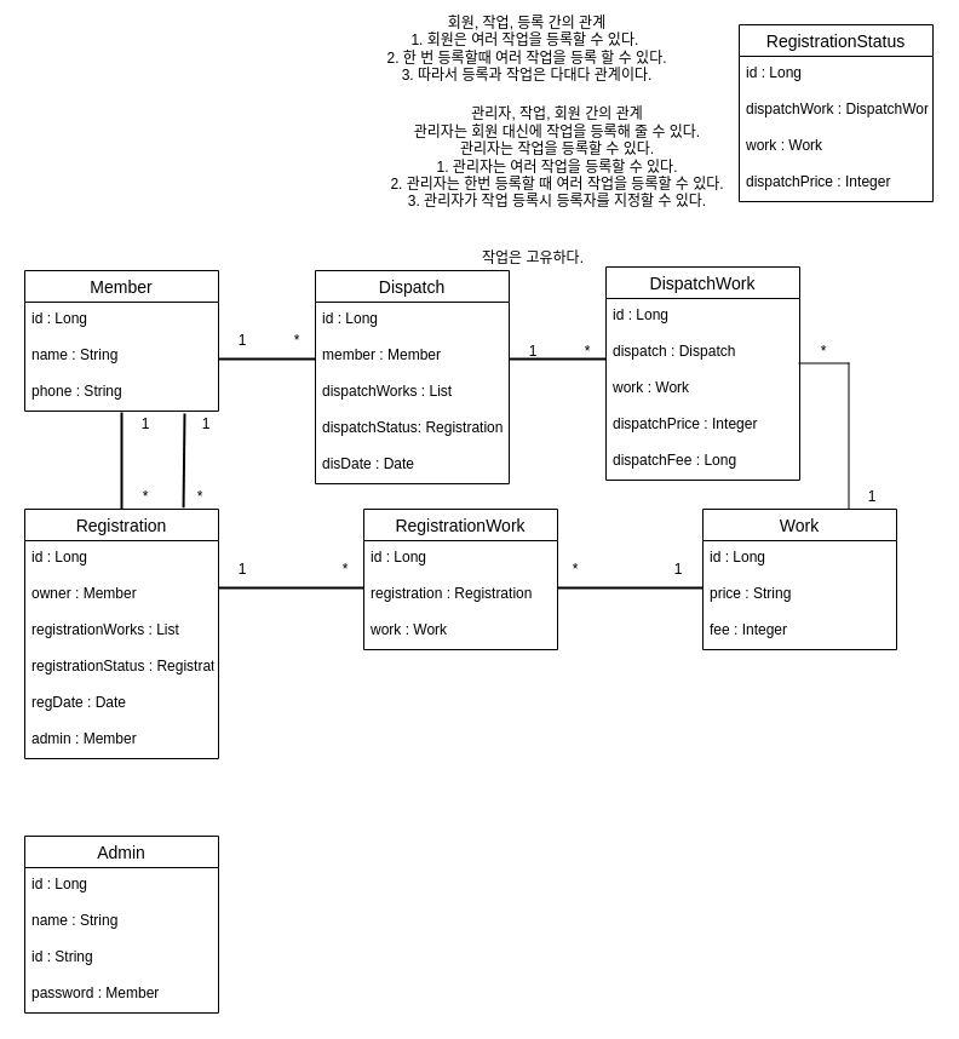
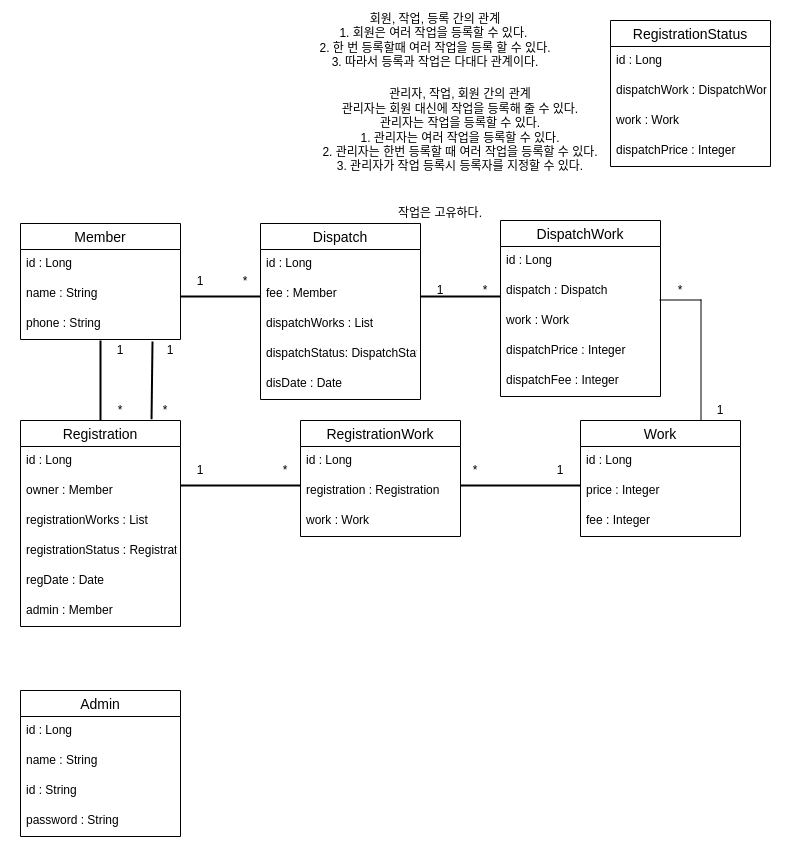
  <mxCell id="0" />
  <mxCell id="1" parent="0" />
  <mxCell id="2" value="Member" style="swimlane;fontStyle=0;childLayout=stackLayout;horizontal=1;startSize=26;horizontalStack=0;resizeParent=1;resizeParentMax=0;resizeLast=0;collapsible=1;marginBottom=0;align=center;fontSize=14;" vertex="1" parent="1"><mxGeometry x="20" y="223" width="160" height="116" as="geometry" /></mxCell>
  <mxCell id="3" value="id : Long" style="text;strokeColor=none;fillColor=none;spacingLeft=4;spacingRight=4;overflow=hidden;rotatable=0;points=[[0,0.5],[1,0.5]];portConstraint=eastwest;fontSize=12;" vertex="1" parent="2"><mxGeometry y="26" width="160" height="30" as="geometry" /></mxCell>
  <mxCell id="4" value="name : String" style="text;strokeColor=none;fillColor=none;spacingLeft=4;spacingRight=4;overflow=hidden;rotatable=0;points=[[0,0.5],[1,0.5]];portConstraint=eastwest;fontSize=12;" vertex="1" parent="2"><mxGeometry y="56" width="160" height="30" as="geometry" /></mxCell>
  <mxCell id="5" value="phone : String" style="text;strokeColor=none;fillColor=none;spacingLeft=4;spacingRight=4;overflow=hidden;rotatable=0;points=[[0,0.5],[1,0.5]];portConstraint=eastwest;fontSize=12;" vertex="1" parent="2"><mxGeometry y="86" width="160" height="30" as="geometry" /></mxCell>
  <mxCell id="6" value="" style="line;strokeWidth=2;direction=south;html=1;" vertex="1" parent="1"><mxGeometry x="95" y="340" width="10" height="80" as="geometry" /></mxCell>
  <mxCell id="7" value="1" style="text;html=1;strokeColor=none;fillColor=none;align=center;verticalAlign=middle;whiteSpace=wrap;rounded=0;" vertex="1" parent="1"><mxGeometry x="100" y="340" width="40" height="20" as="geometry" /></mxCell>
  <mxCell id="8" value="*" style="text;html=1;strokeColor=none;fillColor=none;align=center;verticalAlign=middle;whiteSpace=wrap;rounded=0;" vertex="1" parent="1"><mxGeometry x="105" y="400" width="30" height="20" as="geometry" /></mxCell>
  <mxCell id="9" value="Registration" style="swimlane;fontStyle=0;childLayout=stackLayout;horizontal=1;startSize=26;horizontalStack=0;resizeParent=1;resizeParentMax=0;resizeLast=0;collapsible=1;marginBottom=0;align=center;fontSize=14;" vertex="1" parent="1"><mxGeometry x="20" y="420" width="160" height="206" as="geometry" /></mxCell>
  <mxCell id="10" value="id : Long" style="text;strokeColor=none;fillColor=none;spacingLeft=4;spacingRight=4;overflow=hidden;rotatable=0;points=[[0,0.5],[1,0.5]];portConstraint=eastwest;fontSize=12;" vertex="1" parent="9"><mxGeometry y="26" width="160" height="30" as="geometry" /></mxCell>
  <mxCell id="11" value="owner : Member" style="text;strokeColor=none;fillColor=none;spacingLeft=4;spacingRight=4;overflow=hidden;rotatable=0;points=[[0,0.5],[1,0.5]];portConstraint=eastwest;fontSize=12;" vertex="1" parent="9"><mxGeometry y="56" width="160" height="30" as="geometry" /></mxCell>
  <mxCell id="12" value="registrationWorks : List" style="text;strokeColor=none;fillColor=none;spacingLeft=4;spacingRight=4;overflow=hidden;rotatable=0;points=[[0,0.5],[1,0.5]];portConstraint=eastwest;fontSize=12;" vertex="1" parent="9"><mxGeometry y="86" width="160" height="30" as="geometry" /></mxCell>
  <mxCell id="13" value="registrationStatus : RegistrationStatus" style="text;strokeColor=none;fillColor=none;spacingLeft=4;spacingRight=4;overflow=hidden;rotatable=0;points=[[0,0.5],[1,0.5]];portConstraint=eastwest;fontSize=12;" vertex="1" parent="9"><mxGeometry y="116" width="160" height="30" as="geometry" /></mxCell>
  <mxCell id="14" value="regDate : Date" style="text;strokeColor=none;fillColor=none;spacingLeft=4;spacingRight=4;overflow=hidden;rotatable=0;points=[[0,0.5],[1,0.5]];portConstraint=eastwest;fontSize=12;" vertex="1" parent="9"><mxGeometry y="146" width="160" height="30" as="geometry" /></mxCell>
  <mxCell id="15" value="admin : Member" style="text;strokeColor=none;fillColor=none;spacingLeft=4;spacingRight=4;overflow=hidden;rotatable=0;points=[[0,0.5],[1,0.5]];portConstraint=eastwest;fontSize=12;" vertex="1" parent="9"><mxGeometry y="176" width="160" height="30" as="geometry" /></mxCell>
  <mxCell id="16" value="" style="line;strokeWidth=2;html=1;" vertex="1" parent="1"><mxGeometry x="180" y="480" width="120" height="10" as="geometry" /></mxCell>
  <mxCell id="17" value="회원, 작업, 등록 간의 관계&lt;br&gt;1. 회원은 여러 작업을 등록할 수 있다.&amp;nbsp;&lt;br&gt;2. 한 번 등록할때 여러 작업을 등록 할 수 있다.&lt;br&gt;3. 따라서 등록과 작업은 다대다 관계이다." style="text;html=1;strokeColor=none;fillColor=none;align=center;verticalAlign=middle;whiteSpace=wrap;rounded=0;" vertex="1" parent="1"><mxGeometry x="220" y="30" width="430" height="20" as="geometry" /></mxCell>
  <mxCell id="18" value="관리자, 작업, 회원 간의 관계&lt;br&gt;관리자는 회원 대신에 작업을 등록해 줄 수 있다.&lt;br&gt;관리자는 작업을 등록할 수 있다.&lt;br&gt;1. 관리자는 여러 작업을 등록할 수 있다.&lt;br&gt;2. 관리자는 한번 등록할 때 여러 작업을 등록할 수 있다.&lt;br&gt;3. 관리자가 작업 등록시 등록자를 지정할 수 있다." style="text;html=1;strokeColor=none;fillColor=none;align=center;verticalAlign=middle;whiteSpace=wrap;rounded=0;" vertex="1" parent="1"><mxGeometry x="320" y="100" width="280" height="60" as="geometry" /></mxCell>
  <mxCell id="19" value="RegistrationWork" style="swimlane;fontStyle=0;childLayout=stackLayout;horizontal=1;startSize=26;horizontalStack=0;resizeParent=1;resizeParentMax=0;resizeLast=0;collapsible=1;marginBottom=0;align=center;fontSize=14;" vertex="1" parent="1"><mxGeometry x="300" y="420" width="160" height="116" as="geometry" /></mxCell>
  <mxCell id="20" value="id : Long" style="text;strokeColor=none;fillColor=none;spacingLeft=4;spacingRight=4;overflow=hidden;rotatable=0;points=[[0,0.5],[1,0.5]];portConstraint=eastwest;fontSize=12;" vertex="1" parent="19"><mxGeometry y="26" width="160" height="30" as="geometry" /></mxCell>
  <mxCell id="21" value="registration : Registration" style="text;strokeColor=none;fillColor=none;spacingLeft=4;spacingRight=4;overflow=hidden;rotatable=0;points=[[0,0.5],[1,0.5]];portConstraint=eastwest;fontSize=12;" vertex="1" parent="19"><mxGeometry y="56" width="160" height="30" as="geometry" /></mxCell>
  <mxCell id="22" value="work : Work" style="text;strokeColor=none;fillColor=none;spacingLeft=4;spacingRight=4;overflow=hidden;rotatable=0;points=[[0,0.5],[1,0.5]];portConstraint=eastwest;fontSize=12;" vertex="1" parent="19"><mxGeometry y="86" width="160" height="30" as="geometry" /></mxCell>
  <mxCell id="23" value="작업은 고유하다." style="text;html=1;strokeColor=none;fillColor=none;align=center;verticalAlign=middle;whiteSpace=wrap;rounded=0;" vertex="1" parent="1"><mxGeometry x="340" y="203" width="200" height="20" as="geometry" /></mxCell>
  <mxCell id="24" value="1" style="text;html=1;strokeColor=none;fillColor=none;align=center;verticalAlign=middle;whiteSpace=wrap;rounded=0;" vertex="1" parent="1"><mxGeometry x="180" y="460" width="40" height="20" as="geometry" /></mxCell>
  <mxCell id="25" value="*" style="text;html=1;strokeColor=none;fillColor=none;align=center;verticalAlign=middle;whiteSpace=wrap;rounded=0;" vertex="1" parent="1"><mxGeometry x="270" y="460" width="30" height="20" as="geometry" /></mxCell>
  <mxCell id="26" value="Work" style="swimlane;fontStyle=0;childLayout=stackLayout;horizontal=1;startSize=26;horizontalStack=0;resizeParent=1;resizeParentMax=0;resizeLast=0;collapsible=1;marginBottom=0;align=center;fontSize=14;" vertex="1" parent="1"><mxGeometry x="580" y="420" width="160" height="116" as="geometry" /></mxCell>
  <mxCell id="27" value="id : Long" style="text;strokeColor=none;fillColor=none;spacingLeft=4;spacingRight=4;overflow=hidden;rotatable=0;points=[[0,0.5],[1,0.5]];portConstraint=eastwest;fontSize=12;" vertex="1" parent="26"><mxGeometry y="26" width="160" height="30" as="geometry" /></mxCell>
- <mxCell id="28" value="price : String" style="text;strokeColor=none;fillColor=none;spacingLeft=4;spacingRight=4;overflow=hidden;rotatable=0;points=[[0,0.5],[1,0.5]];portConstraint=eastwest;fontSize=12;" vertex="1" parent="26"><mxGeometry y="56" width="160" height="30" as="geometry" /></mxCell>
+ <mxCell id="28" value="price : Integer" style="text;strokeColor=none;fillColor=none;spacingLeft=4;spacingRight=4;overflow=hidden;rotatable=0;points=[[0,0.5],[1,0.5]];portConstraint=eastwest;fontSize=12;" vertex="1" parent="26"><mxGeometry y="56" width="160" height="30" as="geometry" /></mxCell>
  <mxCell id="29" value="fee : Integer" style="text;strokeColor=none;fillColor=none;spacingLeft=4;spacingRight=4;overflow=hidden;rotatable=0;points=[[0,0.5],[1,0.5]];portConstraint=eastwest;fontSize=12;" vertex="1" parent="26"><mxGeometry y="86" width="160" height="30" as="geometry" /></mxCell>
  <mxCell id="30" value="" style="line;strokeWidth=2;html=1;" vertex="1" parent="1"><mxGeometry x="460" y="480" width="120" height="10" as="geometry" /></mxCell>
  <mxCell id="31" value="*" style="text;html=1;strokeColor=none;fillColor=none;align=center;verticalAlign=middle;whiteSpace=wrap;rounded=0;" vertex="1" parent="1"><mxGeometry x="460" y="460" width="30" height="20" as="geometry" /></mxCell>
  <mxCell id="32" value="1" style="text;html=1;strokeColor=none;fillColor=none;align=center;verticalAlign=middle;whiteSpace=wrap;rounded=0;" vertex="1" parent="1"><mxGeometry x="540" y="460" width="40" height="20" as="geometry" /></mxCell>
  <mxCell id="33" value="" style="endArrow=none;dashed=0;html=1;dashPattern=1 3;strokeWidth=2;entryX=0.825;entryY=1.067;entryDx=0;entryDy=0;entryPerimeter=0;exitX=0.819;exitY=-0.006;exitDx=0;exitDy=0;exitPerimeter=0;" edge="1" parent="1" source="9" target="5"><mxGeometry width="50" height="50" relative="1" as="geometry"><mxPoint x="480" y="580" as="sourcePoint" /><mxPoint x="530" y="530" as="targetPoint" /></mxGeometry></mxCell>
  <mxCell id="34" value="1" style="text;html=1;strokeColor=none;fillColor=none;align=center;verticalAlign=middle;whiteSpace=wrap;rounded=0;" vertex="1" parent="1"><mxGeometry x="150" y="340" width="40" height="20" as="geometry" /></mxCell>
  <mxCell id="35" value="*" style="text;html=1;strokeColor=none;fillColor=none;align=center;verticalAlign=middle;whiteSpace=wrap;rounded=0;" vertex="1" parent="1"><mxGeometry x="150" y="400" width="30" height="20" as="geometry" /></mxCell>
  <mxCell id="36" value="Admin" style="swimlane;fontStyle=0;childLayout=stackLayout;horizontal=1;startSize=26;horizontalStack=0;resizeParent=1;resizeParentMax=0;resizeLast=0;collapsible=1;marginBottom=0;align=center;fontSize=14;" vertex="1" parent="1"><mxGeometry x="20" y="690" width="160" height="146" as="geometry" /></mxCell>
  <mxCell id="37" value="id : Long" style="text;strokeColor=none;fillColor=none;spacingLeft=4;spacingRight=4;overflow=hidden;rotatable=0;points=[[0,0.5],[1,0.5]];portConstraint=eastwest;fontSize=12;" vertex="1" parent="36"><mxGeometry y="26" width="160" height="30" as="geometry" /></mxCell>
  <mxCell id="38" value="name : String" style="text;strokeColor=none;fillColor=none;spacingLeft=4;spacingRight=4;overflow=hidden;rotatable=0;points=[[0,0.5],[1,0.5]];portConstraint=eastwest;fontSize=12;" vertex="1" parent="36"><mxGeometry y="56" width="160" height="30" as="geometry" /></mxCell>
  <mxCell id="39" value="id : String" style="text;strokeColor=none;fillColor=none;spacingLeft=4;spacingRight=4;overflow=hidden;rotatable=0;points=[[0,0.5],[1,0.5]];portConstraint=eastwest;fontSize=12;" vertex="1" parent="36"><mxGeometry y="86" width="160" height="30" as="geometry" /></mxCell>
- <mxCell id="40" value="password : Member" style="text;strokeColor=none;fillColor=none;spacingLeft=4;spacingRight=4;overflow=hidden;rotatable=0;points=[[0,0.5],[1,0.5]];portConstraint=eastwest;fontSize=12;" vertex="1" parent="36"><mxGeometry y="116" width="160" height="30" as="geometry" /></mxCell>
+ <mxCell id="40" value="password : String" style="text;strokeColor=none;fillColor=none;spacingLeft=4;spacingRight=4;overflow=hidden;rotatable=0;points=[[0,0.5],[1,0.5]];portConstraint=eastwest;fontSize=12;" vertex="1" parent="36"><mxGeometry y="116" width="160" height="30" as="geometry" /></mxCell>
  <mxCell id="41" value="Dispatch" style="swimlane;fontStyle=0;childLayout=stackLayout;horizontal=1;startSize=26;horizontalStack=0;resizeParent=1;resizeParentMax=0;resizeLast=0;collapsible=1;marginBottom=0;align=center;fontSize=14;" vertex="1" parent="1"><mxGeometry x="260" y="223" width="160" height="176" as="geometry" /></mxCell>
  <mxCell id="42" value="id : Long" style="text;strokeColor=none;fillColor=none;spacingLeft=4;spacingRight=4;overflow=hidden;rotatable=0;points=[[0,0.5],[1,0.5]];portConstraint=eastwest;fontSize=12;" vertex="1" parent="41"><mxGeometry y="26" width="160" height="30" as="geometry" /></mxCell>
- <mxCell id="43" value="member : Member" style="text;strokeColor=none;fillColor=none;spacingLeft=4;spacingRight=4;overflow=hidden;rotatable=0;points=[[0,0.5],[1,0.5]];portConstraint=eastwest;fontSize=12;" vertex="1" parent="41"><mxGeometry y="56" width="160" height="30" as="geometry" /></mxCell>
+ <mxCell id="43" value="fee : Member" style="text;strokeColor=none;fillColor=none;spacingLeft=4;spacingRight=4;overflow=hidden;rotatable=0;points=[[0,0.5],[1,0.5]];portConstraint=eastwest;fontSize=12;" vertex="1" parent="41"><mxGeometry y="56" width="160" height="30" as="geometry" /></mxCell>
  <mxCell id="44" value="dispatchWorks : List" style="text;strokeColor=none;fillColor=none;spacingLeft=4;spacingRight=4;overflow=hidden;rotatable=0;points=[[0,0.5],[1,0.5]];portConstraint=eastwest;fontSize=12;" vertex="1" parent="41"><mxGeometry y="86" width="160" height="30" as="geometry" /></mxCell>
- <mxCell id="45" value="dispatchStatus: Registration" style="text;strokeColor=none;fillColor=none;spacingLeft=4;spacingRight=4;overflow=hidden;rotatable=0;points=[[0,0.5],[1,0.5]];portConstraint=eastwest;fontSize=12;" vertex="1" parent="41"><mxGeometry y="116" width="160" height="30" as="geometry" /></mxCell>
+ <mxCell id="45" value="dispatchStatus: DispatchStatus" style="text;strokeColor=none;fillColor=none;spacingLeft=4;spacingRight=4;overflow=hidden;rotatable=0;points=[[0,0.5],[1,0.5]];portConstraint=eastwest;fontSize=12;" vertex="1" parent="41"><mxGeometry y="116" width="160" height="30" as="geometry" /></mxCell>
  <mxCell id="46" value="disDate : Date" style="text;strokeColor=none;fillColor=none;spacingLeft=4;spacingRight=4;overflow=hidden;rotatable=0;points=[[0,0.5],[1,0.5]];portConstraint=eastwest;fontSize=12;" vertex="1" parent="41"><mxGeometry y="146" width="160" height="30" as="geometry" /></mxCell>
  <mxCell id="47" value="" style="line;strokeWidth=2;html=1;" vertex="1" parent="1"><mxGeometry x="180" y="291" width="80" height="10" as="geometry" /></mxCell>
  <mxCell id="48" value="1" style="text;html=1;strokeColor=none;fillColor=none;align=center;verticalAlign=middle;whiteSpace=wrap;rounded=0;" vertex="1" parent="1"><mxGeometry x="180" y="271" width="40" height="20" as="geometry" /></mxCell>
  <mxCell id="49" value="*" style="text;html=1;strokeColor=none;fillColor=none;align=center;verticalAlign=middle;whiteSpace=wrap;rounded=0;" vertex="1" parent="1"><mxGeometry x="230" y="271" width="30" height="20" as="geometry" /></mxCell>
  <mxCell id="50" value="1" style="text;html=1;strokeColor=none;fillColor=none;align=center;verticalAlign=middle;whiteSpace=wrap;rounded=0;" vertex="1" parent="1"><mxGeometry x="420" y="280" width="40" height="20" as="geometry" /></mxCell>
  <mxCell id="51" value="1" style="text;html=1;strokeColor=none;fillColor=none;align=center;verticalAlign=middle;whiteSpace=wrap;rounded=0;" vertex="1" parent="1"><mxGeometry x="700" y="400" width="40" height="20" as="geometry" /></mxCell>
  <mxCell id="52" value="DispatchWork" style="swimlane;fontStyle=0;childLayout=stackLayout;horizontal=1;startSize=26;horizontalStack=0;resizeParent=1;resizeParentMax=0;resizeLast=0;collapsible=1;marginBottom=0;align=center;fontSize=14;" vertex="1" parent="1"><mxGeometry x="500" y="220" width="160" height="176" as="geometry" /></mxCell>
  <mxCell id="53" value="id : Long" style="text;strokeColor=none;fillColor=none;spacingLeft=4;spacingRight=4;overflow=hidden;rotatable=0;points=[[0,0.5],[1,0.5]];portConstraint=eastwest;fontSize=12;" vertex="1" parent="52"><mxGeometry y="26" width="160" height="30" as="geometry" /></mxCell>
  <mxCell id="54" value="dispatch : Dispatch" style="text;strokeColor=none;fillColor=none;spacingLeft=4;spacingRight=4;overflow=hidden;rotatable=0;points=[[0,0.5],[1,0.5]];portConstraint=eastwest;fontSize=12;" vertex="1" parent="52"><mxGeometry y="56" width="160" height="30" as="geometry" /></mxCell>
  <mxCell id="55" value="work : Work" style="text;strokeColor=none;fillColor=none;spacingLeft=4;spacingRight=4;overflow=hidden;rotatable=0;points=[[0,0.5],[1,0.5]];portConstraint=eastwest;fontSize=12;" vertex="1" parent="52"><mxGeometry y="86" width="160" height="30" as="geometry" /></mxCell>
  <mxCell id="56" value="dispatchPrice : Integer" style="text;strokeColor=none;fillColor=none;spacingLeft=4;spacingRight=4;overflow=hidden;rotatable=0;points=[[0,0.5],[1,0.5]];portConstraint=eastwest;fontSize=12;" vertex="1" parent="52"><mxGeometry y="116" width="160" height="30" as="geometry" /></mxCell>
- <mxCell id="57" value="dispatchFee : Long" style="text;strokeColor=none;fillColor=none;spacingLeft=4;spacingRight=4;overflow=hidden;rotatable=0;points=[[0,0.5],[1,0.5]];portConstraint=eastwest;fontSize=12;" vertex="1" parent="52"><mxGeometry y="146" width="160" height="30" as="geometry" /></mxCell>
+ <mxCell id="57" value="dispatchFee : Integer" style="text;strokeColor=none;fillColor=none;spacingLeft=4;spacingRight=4;overflow=hidden;rotatable=0;points=[[0,0.5],[1,0.5]];portConstraint=eastwest;fontSize=12;" vertex="1" parent="52"><mxGeometry y="146" width="160" height="30" as="geometry" /></mxCell>
  <mxCell id="58" value="" style="line;strokeWidth=2;html=1;" vertex="1" parent="1"><mxGeometry x="420" y="291" width="80" height="10" as="geometry" /></mxCell>
  <mxCell id="59" value="*" style="text;html=1;strokeColor=none;fillColor=none;align=center;verticalAlign=middle;whiteSpace=wrap;rounded=0;" vertex="1" parent="1"><mxGeometry x="470" y="280" width="30" height="20" as="geometry" /></mxCell>
  <mxCell id="60" value="*" style="text;html=1;strokeColor=none;fillColor=none;align=center;verticalAlign=middle;whiteSpace=wrap;rounded=0;" vertex="1" parent="1"><mxGeometry x="665" y="280" width="30" height="20" as="geometry" /></mxCell>
  <mxCell id="61" value="" style="shape=partialRectangle;whiteSpace=wrap;html=1;bottom=0;right=0;fillColor=none;rotation=90;" vertex="1" parent="1"><mxGeometry x="620" y="339" width="120" height="41" as="geometry" /></mxCell>
  <mxCell id="62" value="RegistrationStatus" style="swimlane;fontStyle=0;childLayout=stackLayout;horizontal=1;startSize=26;horizontalStack=0;resizeParent=1;resizeParentMax=0;resizeLast=0;collapsible=1;marginBottom=0;align=center;fontSize=14;" vertex="1" parent="1"><mxGeometry x="610" y="20" width="160" height="146" as="geometry" /></mxCell>
  <mxCell id="63" value="id : Long" style="text;strokeColor=none;fillColor=none;spacingLeft=4;spacingRight=4;overflow=hidden;rotatable=0;points=[[0,0.5],[1,0.5]];portConstraint=eastwest;fontSize=12;" vertex="1" parent="62"><mxGeometry y="26" width="160" height="30" as="geometry" /></mxCell>
  <mxCell id="64" value="dispatchWork : DispatchWork" style="text;strokeColor=none;fillColor=none;spacingLeft=4;spacingRight=4;overflow=hidden;rotatable=0;points=[[0,0.5],[1,0.5]];portConstraint=eastwest;fontSize=12;" vertex="1" parent="62"><mxGeometry y="56" width="160" height="30" as="geometry" /></mxCell>
  <mxCell id="65" value="work : Work" style="text;strokeColor=none;fillColor=none;spacingLeft=4;spacingRight=4;overflow=hidden;rotatable=0;points=[[0,0.5],[1,0.5]];portConstraint=eastwest;fontSize=12;" vertex="1" parent="62"><mxGeometry y="86" width="160" height="30" as="geometry" /></mxCell>
  <mxCell id="66" value="dispatchPrice : Integer" style="text;strokeColor=none;fillColor=none;spacingLeft=4;spacingRight=4;overflow=hidden;rotatable=0;points=[[0,0.5],[1,0.5]];portConstraint=eastwest;fontSize=12;" vertex="1" parent="62"><mxGeometry y="116" width="160" height="30" as="geometry" /></mxCell>
